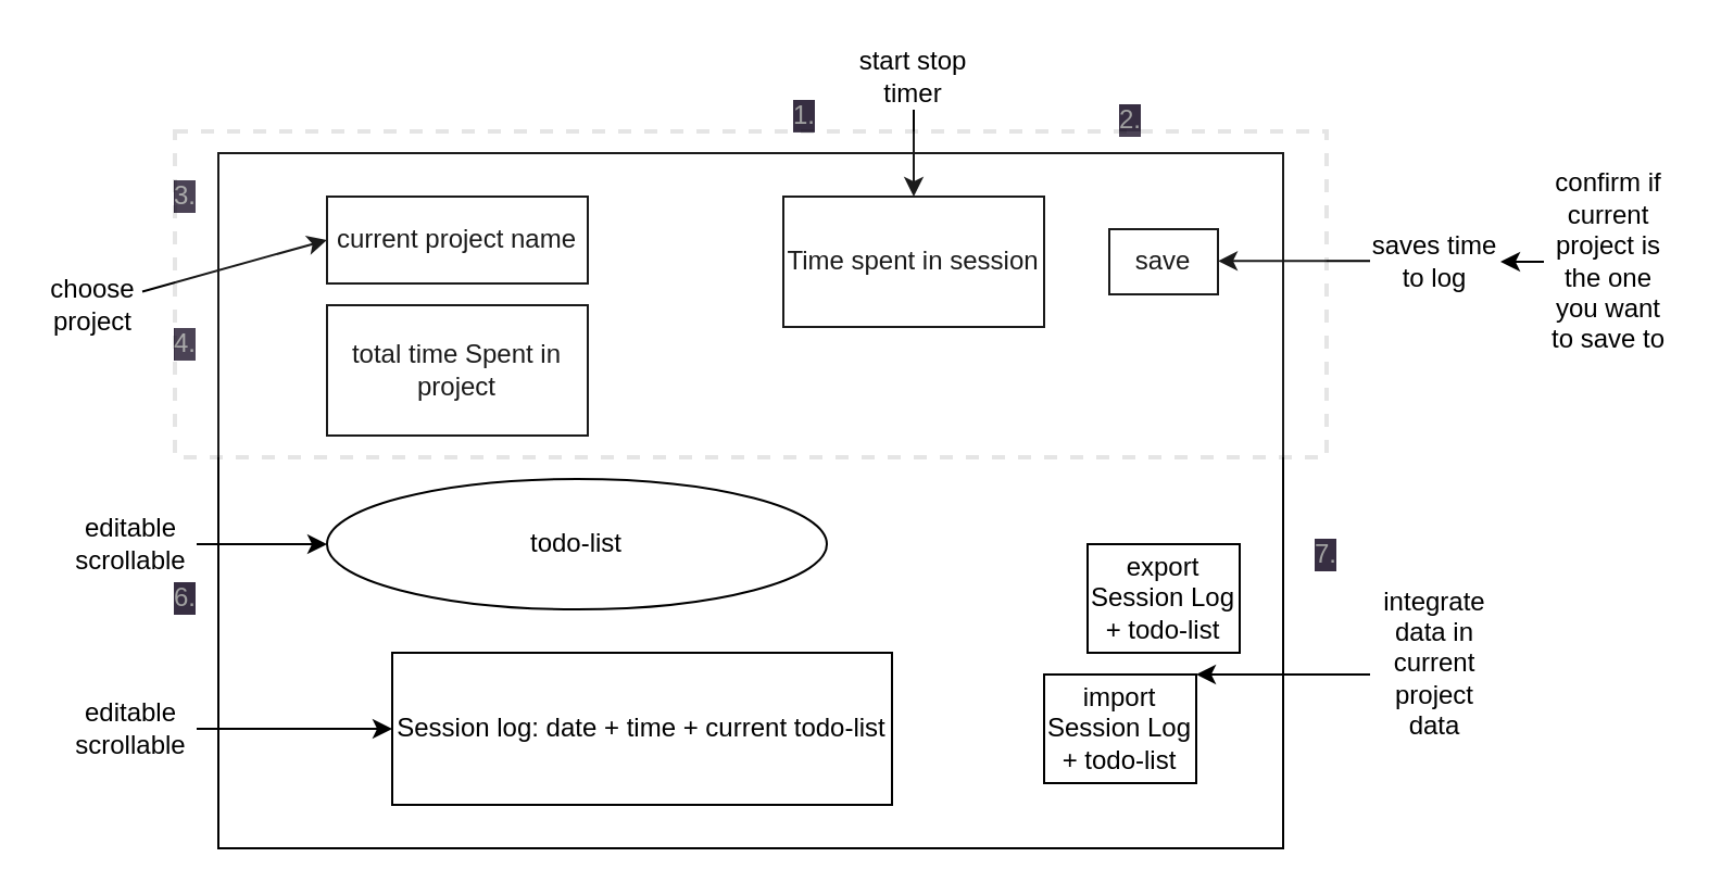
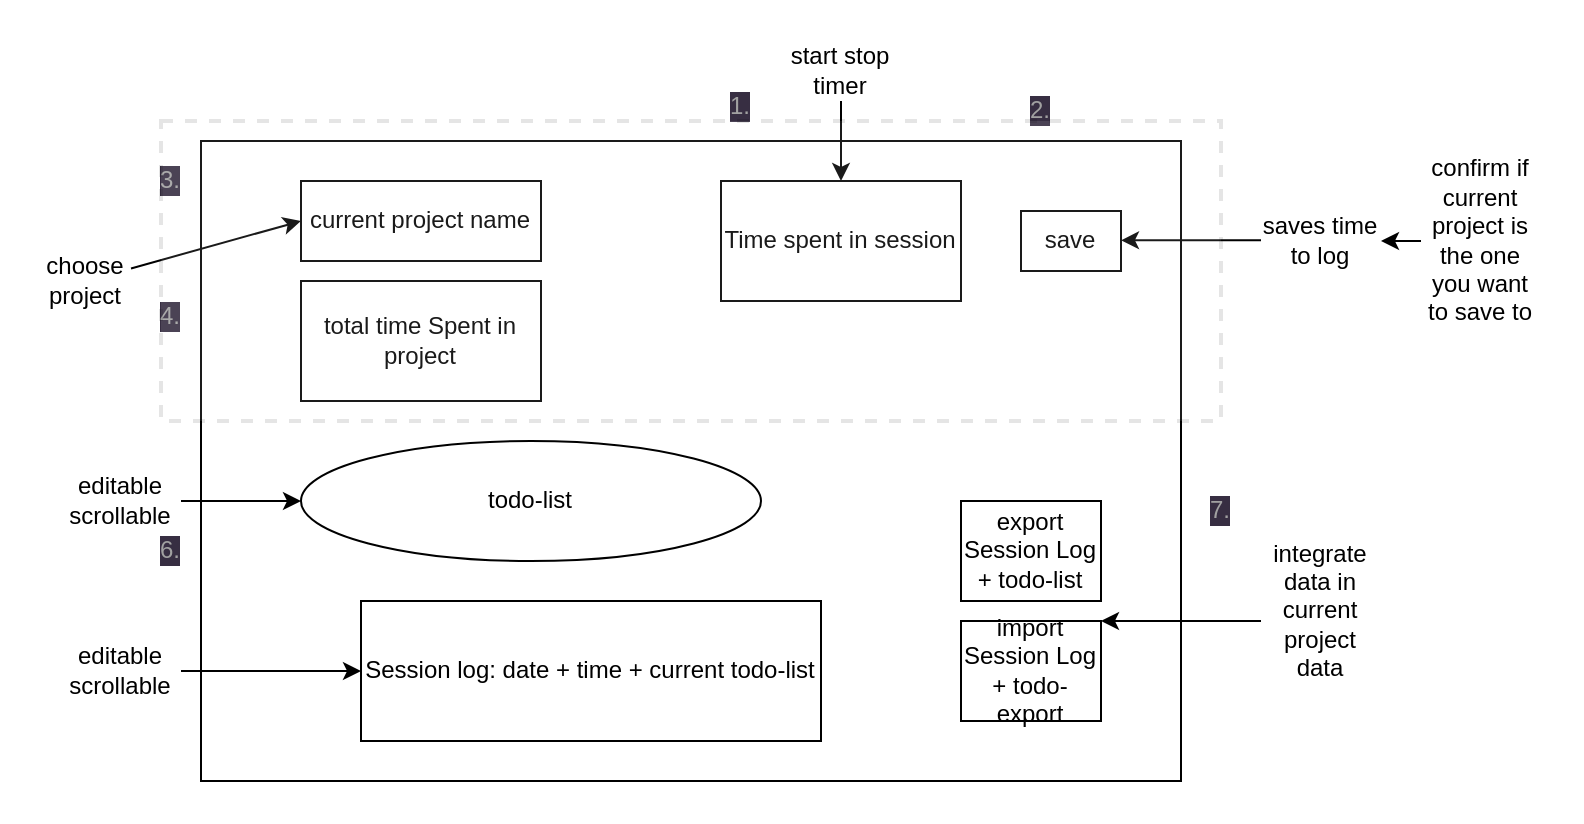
  <mxCell id="0" />
  <mxCell id="1" parent="0" />
  <mxCell id="2" value="" style="rounded=0;whiteSpace=wrap;html=1;" parent="1" vertex="1"><mxGeometry x="100" y="70" width="490" height="320" as="geometry" /></mxCell>
  <mxCell id="3" value="total time Spent in project" style="rounded=0;whiteSpace=wrap;html=1;" parent="1" vertex="1"><mxGeometry x="150" y="140" width="120" height="60" as="geometry" /></mxCell>
  <mxCell id="4" value="Time spent in session" style="rounded=0;whiteSpace=wrap;html=1;" parent="1" vertex="1"><mxGeometry x="360" y="90" width="120" height="60" as="geometry" /></mxCell>
  <mxCell id="5" value="current project name" style="rounded=0;whiteSpace=wrap;html=1;" parent="1" vertex="1"><mxGeometry x="150" y="90" width="120" height="40" as="geometry" /></mxCell>
  <mxCell id="6" value="Session log: date + time + current todo-list" style="rounded=0;whiteSpace=wrap;html=1;" parent="1" vertex="1"><mxGeometry x="180" y="300" width="230" height="70" as="geometry" /></mxCell>
  <mxCell id="7" value="todo-list" style="ellipse;whiteSpace=wrap;html=1;" parent="1" vertex="1"><mxGeometry x="150" y="220" width="230" height="60" as="geometry" /></mxCell>
  <mxCell id="8" value="choose project" style="text;html=1;strokeColor=none;fillColor=none;align=center;verticalAlign=middle;whiteSpace=wrap;rounded=0;" parent="1" vertex="1"><mxGeometry x="20" y="125" width="45" height="30" as="geometry" /></mxCell>
  <mxCell id="9" value="" style="endArrow=classic;html=1;entryX=0;entryY=0.5;entryDx=0;entryDy=0;" parent="1" source="8" target="5" edge="1"><mxGeometry width="50" height="50" relative="1" as="geometry"><mxPoint x="420" y="230" as="sourcePoint" /><mxPoint x="470" y="180" as="targetPoint" /></mxGeometry></mxCell>
  <mxCell id="10" value="editable&lt;br&gt;scrollable" style="text;html=1;strokeColor=none;fillColor=none;align=center;verticalAlign=middle;whiteSpace=wrap;rounded=0;" parent="1" vertex="1"><mxGeometry y="235" width="60" height="30" as="geometry" x="30" /></mxCell>
  <mxCell id="11" value="" style="endArrow=classic;html=1;entryX=0;entryY=0.5;entryDx=0;entryDy=0;" parent="1" source="10" target="7" edge="1"><mxGeometry width="50" height="50" relative="1" as="geometry"><mxPoint x="420" y="220" as="sourcePoint" /><mxPoint x="470" y="170" as="targetPoint" /></mxGeometry></mxCell>
  <mxCell id="12" value="start stop timer" style="text;html=1;strokeColor=none;fillColor=none;align=center;verticalAlign=middle;whiteSpace=wrap;rounded=0;" parent="1" vertex="1"><mxGeometry x="390" y="20" width="60" height="30" as="geometry" /></mxCell>
  <mxCell id="13" value="" style="endArrow=classic;html=1;entryX=0.5;entryY=0;entryDx=0;entryDy=0;" parent="1" source="12" target="4" edge="1"><mxGeometry width="50" height="50" relative="1" as="geometry"><mxPoint x="420" y="170" as="sourcePoint" /><mxPoint x="480" y="120" as="targetPoint" /></mxGeometry></mxCell>
  <mxCell id="14" value="editable&lt;br&gt;scrollable" style="text;html=1;strokeColor=none;fillColor=none;align=center;verticalAlign=middle;whiteSpace=wrap;rounded=0;" parent="1" vertex="1"><mxGeometry y="320" width="60" height="30" as="geometry" x="30" /></mxCell>
  <mxCell id="15" value="" style="endArrow=classic;html=1;entryX=0;entryY=0.5;entryDx=0;entryDy=0;" parent="1" source="14" target="6" edge="1"><mxGeometry width="50" height="50" relative="1" as="geometry"><mxPoint x="420" y="305" as="sourcePoint" /><mxPoint x="380" y="335" as="targetPoint" /></mxGeometry></mxCell>
- <mxCell id="16" value="import Session Log&lt;br&gt;+ todo-list" style="rounded=0;whiteSpace=wrap;html=1;" parent="1" vertex="1"><mxGeometry x="480" y="310" width="70" height="50" as="geometry" /></mxCell>
+ <mxCell id="16" value="import Session Log&lt;br&gt;+ todo-export" style="rounded=0;whiteSpace=wrap;html=1;" parent="1" vertex="1"><mxGeometry x="480" y="310" width="70" height="50" as="geometry" /></mxCell>
  <mxCell id="17" value="save" style="rounded=0;whiteSpace=wrap;html=1;" parent="1" vertex="1"><mxGeometry x="510" y="105" width="50" height="30" as="geometry" /></mxCell>
  <mxCell id="18" value="" style="endArrow=classic;html=1;" parent="1" edge="1"><mxGeometry width="50" height="50" relative="1" as="geometry"><mxPoint x="630" y="119.66" as="sourcePoint" /><mxPoint x="560" y="119.66" as="targetPoint" /></mxGeometry></mxCell>
  <mxCell id="19" value="saves time to log" style="text;html=1;strokeColor=none;fillColor=none;align=center;verticalAlign=middle;whiteSpace=wrap;rounded=0;" parent="1" vertex="1"><mxGeometry x="630" y="105" width="60" height="30" as="geometry" /></mxCell>
  <mxCell id="20" value="" style="edgeStyle=none;html=1;" parent="1" source="21" target="19" edge="1"><mxGeometry relative="1" as="geometry" /></mxCell>
  <mxCell id="21" value="confirm if current project is the one you want to save to" style="text;html=1;strokeColor=none;fillColor=none;align=center;verticalAlign=middle;whiteSpace=wrap;rounded=0;" parent="1" vertex="1"><mxGeometry x="710" y="67.5" width="60" height="105" as="geometry" /></mxCell>
- <mxCell id="22" value="export Session Log + todo-list" style="rounded=0;whiteSpace=wrap;html=1;" parent="1" vertex="1"><mxGeometry x="500" y="250" width="70" height="50" as="geometry" /></mxCell>
+ <mxCell id="22" value="export Session Log + todo-list" style="rounded=0;whiteSpace=wrap;html=1;" parent="1" vertex="1"><mxGeometry x="480" y="250" width="70" height="50" as="geometry" /></mxCell>
  <mxCell id="23" value="1." style="text;html=1;align=center;verticalAlign=middle;whiteSpace=wrap;rounded=0;labelBorderColor=none;fillColor=none;strokeColor=none;fontColor=#A1A1A1;labelBackgroundColor=#372E42;" parent="1" vertex="1"><mxGeometry x="360" y="37.5" width="20" height="30" as="geometry" /></mxCell>
  <mxCell id="24" value="2." style="text;html=1;align=center;verticalAlign=middle;whiteSpace=wrap;rounded=0;labelBorderColor=none;fillColor=none;strokeColor=none;fontColor=#A1A1A1;labelBackgroundColor=#372E42;" parent="1" vertex="1"><mxGeometry x="510" y="40" width="20" height="30" as="geometry" /></mxCell>
  <mxCell id="25" value="3." style="text;html=1;align=center;verticalAlign=middle;whiteSpace=wrap;rounded=0;labelBorderColor=none;fillColor=none;strokeColor=none;fontColor=#A1A1A1;labelBackgroundColor=#372E42;" parent="1" vertex="1"><mxGeometry x="75" y="75" width="20" height="30" as="geometry" /></mxCell>
  <mxCell id="26" value="4." style="text;html=1;align=center;verticalAlign=middle;whiteSpace=wrap;rounded=0;labelBorderColor=none;fillColor=none;strokeColor=none;fontColor=#A1A1A1;labelBackgroundColor=#372E42;" parent="1" vertex="1"><mxGeometry x="75" y="142.5" width="20" height="30" as="geometry" /></mxCell>
  <mxCell id="27" value="" style="endArrow=classic;html=1;fontColor=#A1A1A1;entryX=1;entryY=0;entryDx=0;entryDy=0;" parent="1" target="16" edge="1"><mxGeometry relative="1" as="geometry"><mxPoint x="630" y="310" as="sourcePoint" /><mxPoint x="530" y="210" as="targetPoint" /></mxGeometry></mxCell>
  <mxCell id="28" value="integrate data in current project data" style="text;html=1;strokeColor=none;fillColor=none;align=center;verticalAlign=middle;whiteSpace=wrap;rounded=0;" parent="1" vertex="1"><mxGeometry x="630" y="290" width="60" height="30" as="geometry" /></mxCell>
  <mxCell id="29" value="6." style="text;html=1;align=center;verticalAlign=middle;whiteSpace=wrap;rounded=0;labelBorderColor=none;fillColor=none;strokeColor=none;fontColor=#A1A1A1;labelBackgroundColor=#372E42;" parent="1" vertex="1"><mxGeometry x="75" y="260" width="20" height="30" as="geometry" /></mxCell>
  <mxCell id="30" value="7." style="text;html=1;align=center;verticalAlign=middle;whiteSpace=wrap;rounded=0;labelBorderColor=none;fillColor=none;strokeColor=none;fontColor=#A1A1A1;labelBackgroundColor=#372E42;" parent="1" vertex="1"><mxGeometry x="600" y="240" width="20" height="30" as="geometry" /></mxCell>
  <mxCell id="31" value="" style="rounded=0;whiteSpace=wrap;html=1;opacity=10;dashed=1;strokeWidth=2;" vertex="1" parent="1"><mxGeometry x="80" y="60" width="530" height="150" as="geometry" /></mxCell>
